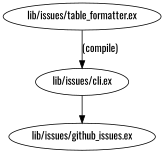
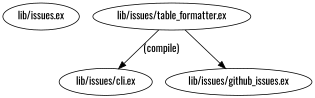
  digraph {
    fontname=Oswald
    node [fontname=Oswald]
    edge [fontname=Oswald]
+   "lib/issues.ex"
    "lib/issues/cli.ex"
    "lib/issues/github_issues.ex"
    "lib/issues/table_formatter.ex"
-   "lib/issues/cli.ex" -> "lib/issues/github_issues.ex"
+   "lib/issues/table_formatter.ex" -> "lib/issues/github_issues.ex"
    "lib/issues/table_formatter.ex" -> "lib/issues/cli.ex" [label="(compile)"]
  }
